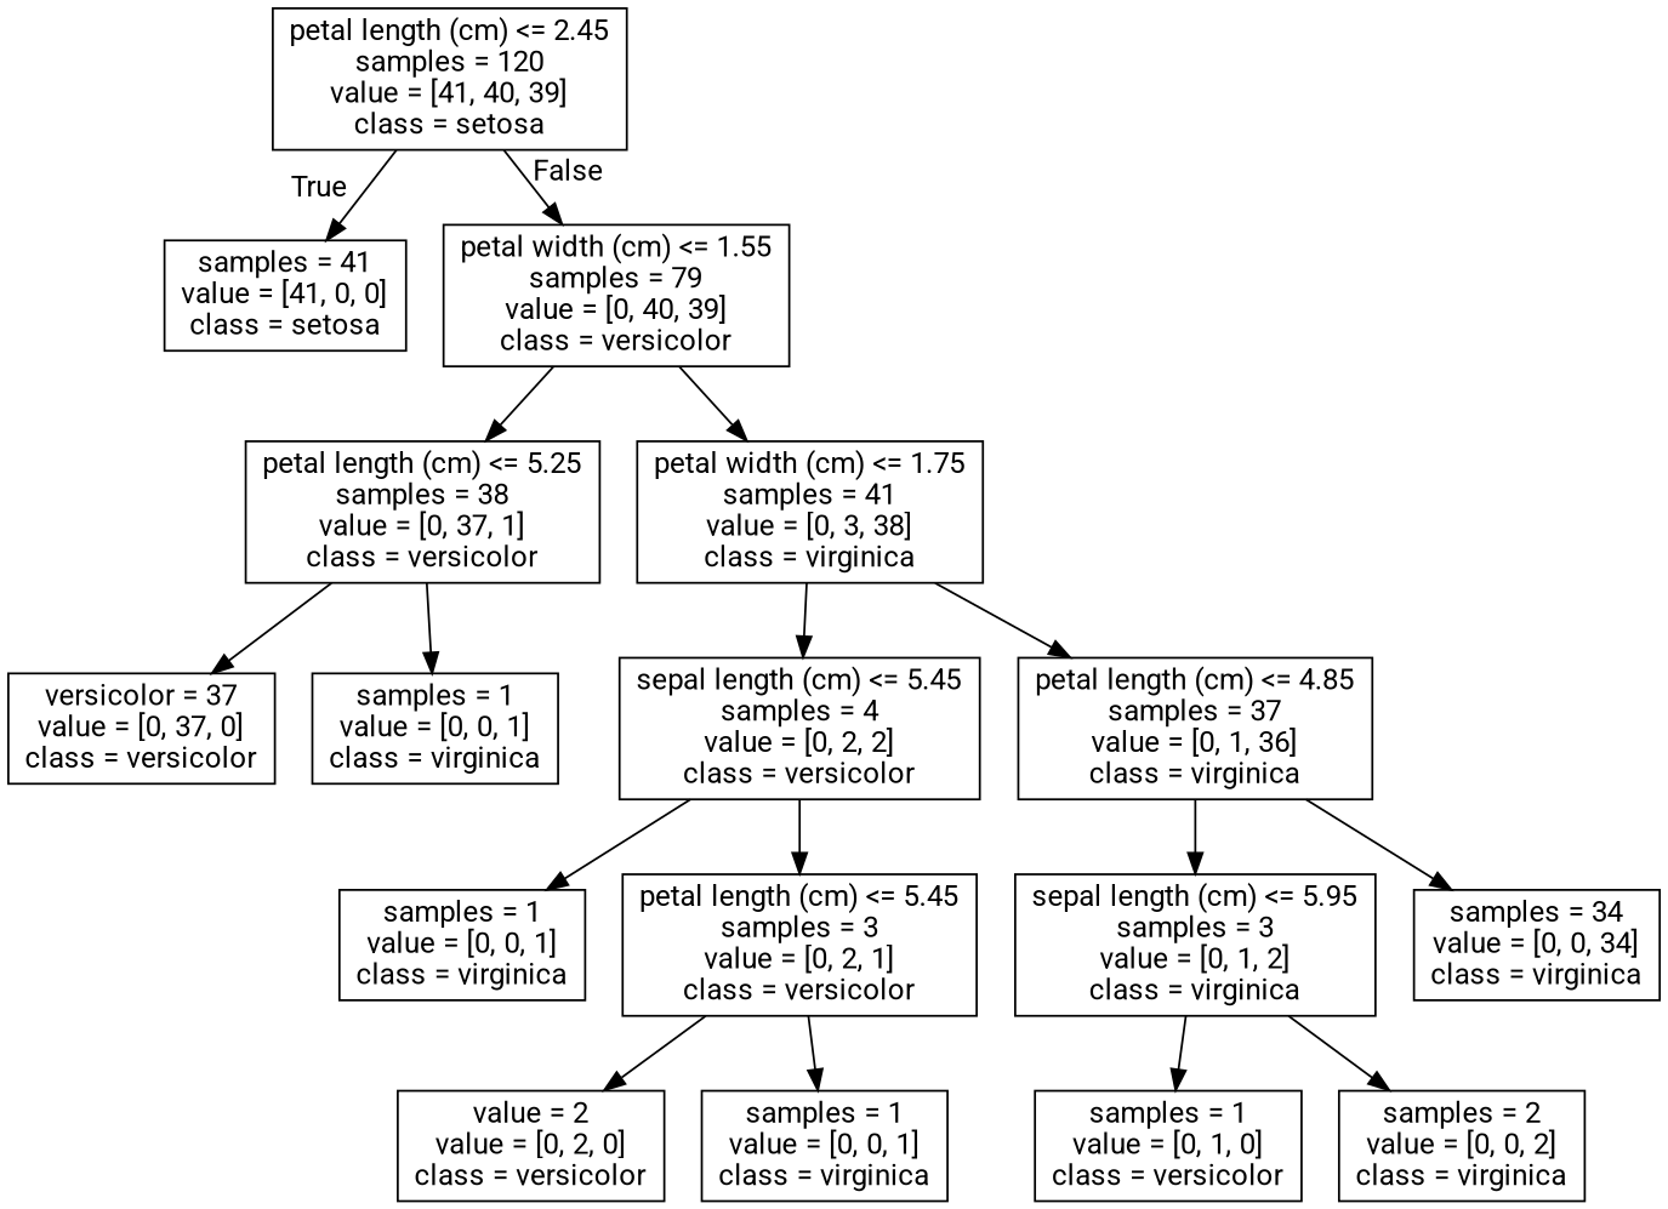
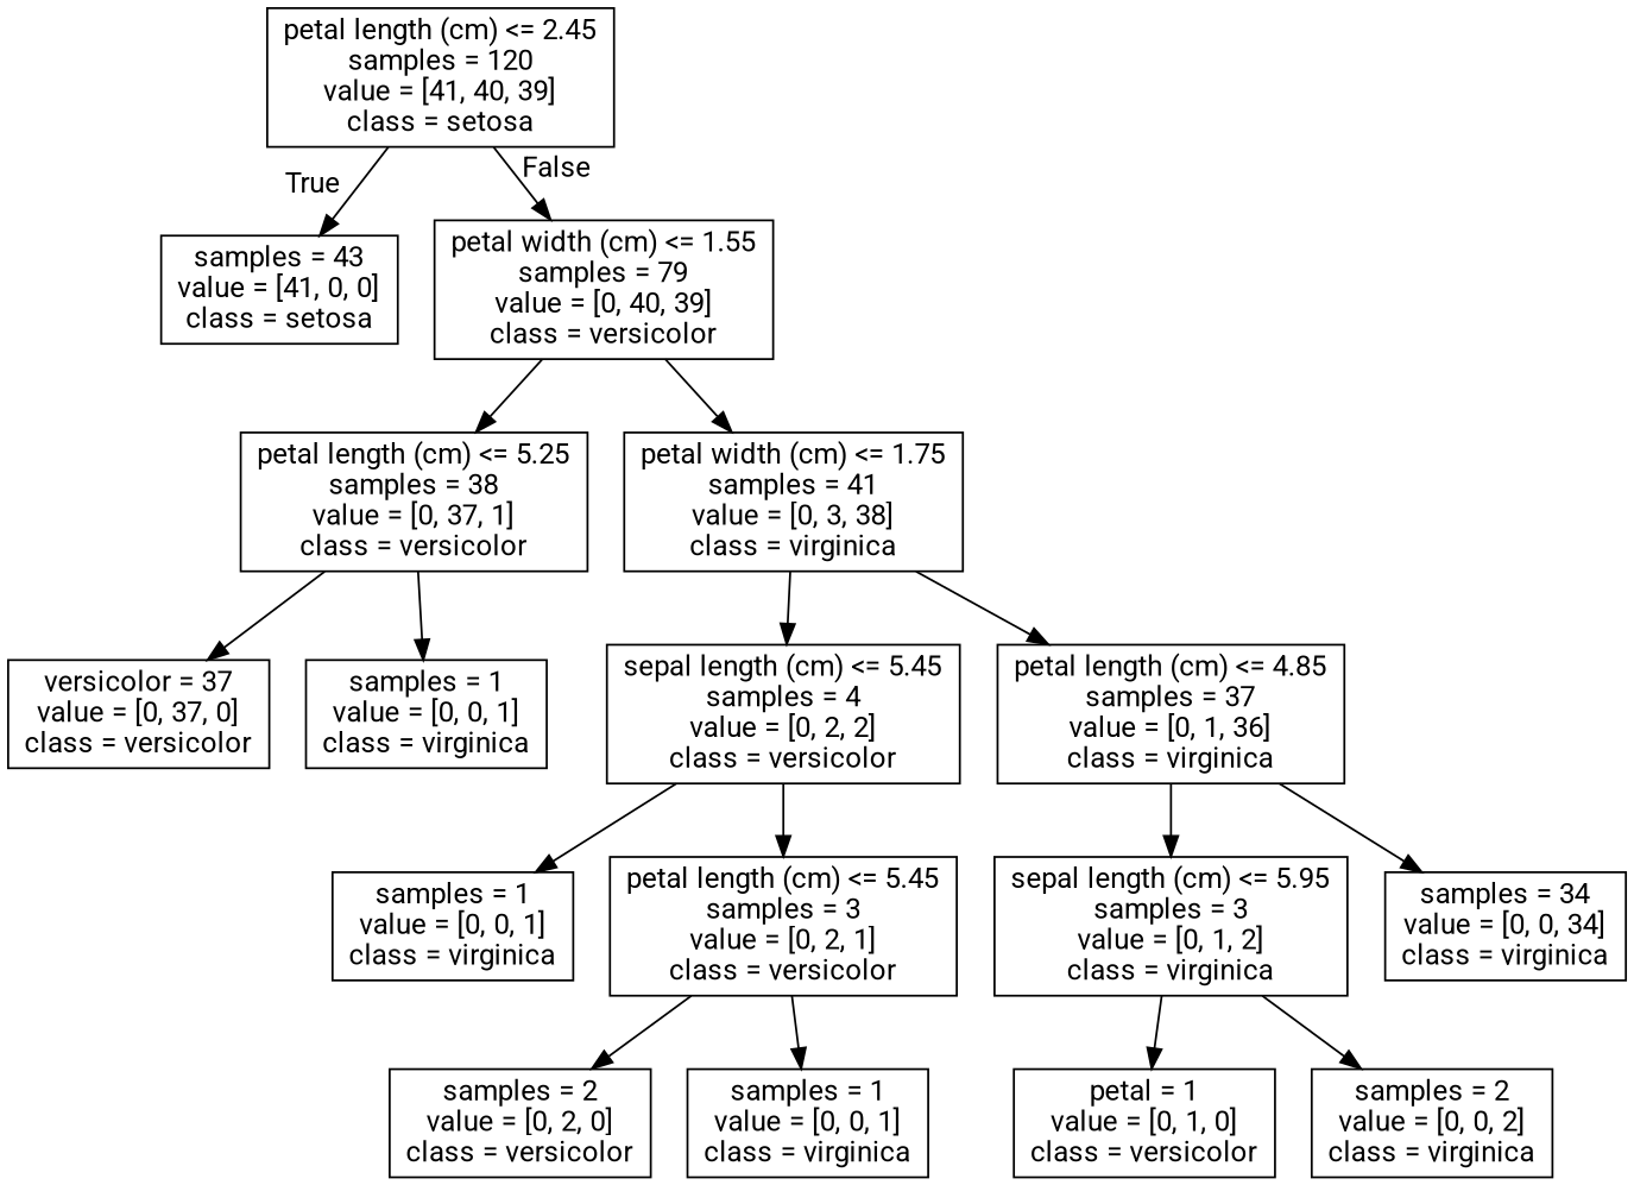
  digraph {
    fontname=Roboto
    node [fontname=Roboto shape=box]
    edge [fontname=Roboto]
    n1 [label="petal length (cm) <= 2.45\nsamples = 120\nvalue = [41, 40, 39]\nclass = setosa"]
-   n2 [label="samples = 41\nvalue = [41, 0, 0]\nclass = setosa"]
+   n2 [label="samples = 43\nvalue = [41, 0, 0]\nclass = setosa"]
    n3 [label="petal width (cm) <= 1.55\nsamples = 79\nvalue = [0, 40, 39]\nclass = versicolor"]
    n4 [label="petal length (cm) <= 5.25\nsamples = 38\nvalue = [0, 37, 1]\nclass = versicolor"]
    n5 [label="petal width (cm) <= 1.75\nsamples = 41\nvalue = [0, 3, 38]\nclass = virginica"]
    n6 [label="versicolor = 37\nvalue = [0, 37, 0]\nclass = versicolor"]
    n7 [label="samples = 1\nvalue = [0, 0, 1]\nclass = virginica"]
    n8 [label="sepal length (cm) <= 5.45\nsamples = 4\nvalue = [0, 2, 2]\nclass = versicolor"]
    n9 [label="petal length (cm) <= 4.85\nsamples = 37\nvalue = [0, 1, 36]\nclass = virginica"]
    n10 [label="samples = 1\nvalue = [0, 0, 1]\nclass = virginica"]
    n11 [label="petal length (cm) <= 5.45\nsamples = 3\nvalue = [0, 2, 1]\nclass = versicolor"]
    n12 [label="sepal length (cm) <= 5.95\nsamples = 3\nvalue = [0, 1, 2]\nclass = virginica"]
    n13 [label="samples = 34\nvalue = [0, 0, 34]\nclass = virginica"]
-   n14 [label="value = 2\nvalue = [0, 2, 0]\nclass = versicolor"]
+   n14 [label="samples = 2\nvalue = [0, 2, 0]\nclass = versicolor"]
    n15 [label="samples = 1\nvalue = [0, 0, 1]\nclass = virginica"]
-   n16 [label="samples = 1\nvalue = [0, 1, 0]\nclass = versicolor"]
+   n16 [label="petal = 1\nvalue = [0, 1, 0]\nclass = versicolor"]
    n17 [label="samples = 2\nvalue = [0, 0, 2]\nclass = virginica"]
    n1 -> n2 [headlabel=True labelangle=45 labeldistance=2.5]
    n1 -> n3 [headlabel=False labelangle=-45 labeldistance=2.5]
    n3 -> n4
    n3 -> n5
    n4 -> n6
    n4 -> n7
    n5 -> n8
    n5 -> n9
    n8 -> n10
    n8 -> n11
    n9 -> n12
    n9 -> n13
    n11 -> n14
    n11 -> n15
    n12 -> n16
    n12 -> n17
  }
